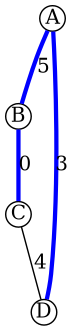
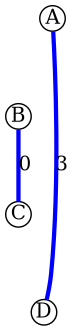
  graph {
    node [fixedsize=true]
    edge [color=blue penwidth=3]
    A [height=0.25 width=0.25]
    B [height=0.25 width=0.25]
    D [height=0.25 width=0.25]
    C [height=0.25 width=0.25]
-   A -- B [label=5]
    A -- D [label=3]
    B -- C [label=0]
-   C -- D [label=4 color="" penwidth=""]
  }
